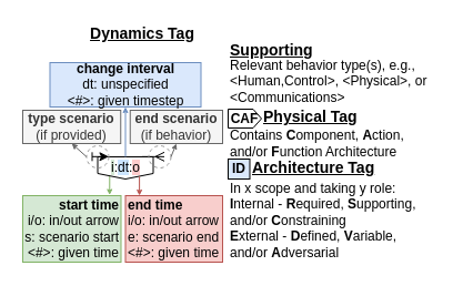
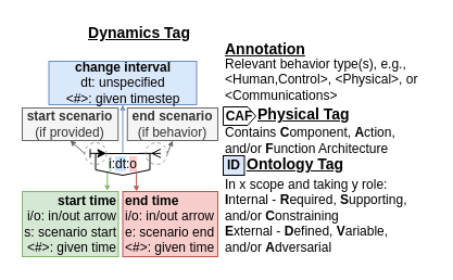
  <mxCell id="0" />
  <mxCell id="1" parent="0" />
  <mxCell id="2" style="edgeStyle=orthogonalEdgeStyle;rounded=0;orthogonalLoop=1;jettySize=auto;html=1;exitX=0.216;exitY=0.865;exitDx=0;exitDy=0;fillColor=#d5e8d4;strokeColor=#82b366;entryX=0.884;entryY=-0.009;entryDx=0;entryDy=0;entryPerimeter=0;exitPerimeter=0;endSize=3;" parent="1" source="3" target="4" edge="1"><mxGeometry relative="1" as="geometry"><Array as="points" /></mxGeometry></mxCell>
  <mxCell id="3" value="&lt;span style=&quot;background-color: rgb(213, 232, 212);&quot;&gt;i&lt;/span&gt;:&lt;span style=&quot;background-color: rgb(204, 229, 255);&quot;&gt;dt&lt;/span&gt;:&lt;span style=&quot;background-color: rgb(255, 204, 204);&quot;&gt;o&lt;/span&gt;" style="shape=offPageConnector;whiteSpace=wrap;html=1;size=0.25;" parent="1" vertex="1"><mxGeometry x="87.5" y="141" width="50" height="20" as="geometry" /></mxCell>
  <mxCell id="4" value="&lt;b&gt;start time&lt;br&gt;&lt;/b&gt;i/o: in/out arrow&lt;br&gt;s: scenario start&lt;br&gt;&amp;lt;#&amp;gt;: given time" style="rounded=0;whiteSpace=wrap;html=1;fillColor=#d5e8d4;strokeColor=#82b366;align=right;" parent="1" vertex="1"><mxGeometry x="20" y="176" width="88.5" height="60" as="geometry" /></mxCell>
  <mxCell id="5" value="&lt;b&gt;change interval&lt;br&gt;&lt;/b&gt;dt: unspecified&lt;br&gt;&amp;lt;#&amp;gt;: given timestep" style="rounded=0;whiteSpace=wrap;html=1;fillColor=#dae8fc;strokeColor=#6c8ebf;align=center;" parent="1" vertex="1"><mxGeometry x="44.5" y="56" width="136" height="40" as="geometry" /></mxCell>
  <mxCell id="6" style="edgeStyle=orthogonalEdgeStyle;rounded=0;orthogonalLoop=1;jettySize=auto;html=1;exitX=0.5;exitY=0;exitDx=0;exitDy=0;fillColor=#dae8fc;strokeColor=#6c8ebf;endSize=3;" parent="1" source="3" target="5" edge="1"><mxGeometry relative="1" as="geometry"><mxPoint x="169" y="156" as="sourcePoint" /><mxPoint x="166" y="191" as="targetPoint" /></mxGeometry></mxCell>
  <mxCell id="7" value="&lt;b&gt;end time&lt;br&gt;&lt;/b&gt;i/o: in/out arrow&lt;br&gt;e: scenario end&lt;br&gt;&amp;lt;#&amp;gt;: given time" style="rounded=0;whiteSpace=wrap;html=1;fillColor=#f8cecc;strokeColor=#b85450;align=left;" parent="1" vertex="1"><mxGeometry x="112.5" y="176" width="87.5" height="60" as="geometry" /></mxCell>
  <mxCell id="8" style="edgeStyle=orthogonalEdgeStyle;rounded=0;orthogonalLoop=1;jettySize=auto;html=1;exitX=0.752;exitY=0.876;exitDx=0;exitDy=0;fillColor=#f8cecc;strokeColor=#b85450;exitPerimeter=0;endSize=3;entryX=0.144;entryY=0;entryDx=0;entryDy=0;entryPerimeter=0;" parent="1" source="3" target="7" edge="1"><mxGeometry relative="1" as="geometry"><Array as="points" /><mxPoint x="124.5" y="166" as="targetPoint" /></mxGeometry></mxCell>
  <mxCell id="9" style="edgeStyle=orthogonalEdgeStyle;rounded=0;orthogonalLoop=1;jettySize=auto;html=1;exitX=0;exitY=0;exitDx=0;exitDy=0;entryX=1;entryY=0;entryDx=0;entryDy=0;endArrow=ERmany;endFill=0;" parent="1" edge="1"><mxGeometry relative="1" as="geometry"><mxPoint x="147.5" y="140.85" as="targetPoint" /><Array as="points" /><mxPoint x="127.5" y="140.85" as="sourcePoint" /></mxGeometry></mxCell>
  <mxCell id="10" style="edgeStyle=orthogonalEdgeStyle;rounded=0;orthogonalLoop=1;jettySize=auto;html=1;exitX=0;exitY=0;exitDx=0;exitDy=0;entryX=0.75;entryY=0;entryDx=0;entryDy=0;startArrow=baseDash;startFill=0;" parent="1" edge="1"><mxGeometry relative="1" as="geometry"><mxPoint x="97.5" y="140.82" as="targetPoint" /><Array as="points" /><mxPoint x="82.5" y="140.82" as="sourcePoint" /></mxGeometry></mxCell>
- <mxCell id="11" value="&lt;b&gt;type scenario&lt;br&gt;&lt;/b&gt;(if provided)" style="text;html=1;strokeColor=#666666;fillColor=#f5f5f5;align=center;verticalAlign=middle;whiteSpace=wrap;rounded=0;fontSize=12;fontFamily=Helvetica;fontColor=#333333;" parent="1" vertex="1"><mxGeometry x="20" y="99" width="88.25" height="30" as="geometry" /></mxCell>
+ <mxCell id="11" value="&lt;b&gt;start scenario&lt;br&gt;&lt;/b&gt;(if provided)" style="text;html=1;strokeColor=#666666;fillColor=#f5f5f5;align=center;verticalAlign=middle;whiteSpace=wrap;rounded=0;fontSize=12;fontFamily=Helvetica;fontColor=#333333;" parent="1" vertex="1"><mxGeometry x="20" y="99" width="88.25" height="30" as="geometry" /></mxCell>
  <mxCell id="12" value="" style="ellipse;whiteSpace=wrap;html=1;aspect=fixed;pointerEvents=0;align=center;verticalAlign=top;fontFamily=Helvetica;fontSize=12;fontColor=default;fillColor=none;gradientColor=none;strokeColor=#999999;dashed=1;" parent="1" vertex="1"><mxGeometry x="77.5" y="131" width="20" height="20" as="geometry" /></mxCell>
  <mxCell id="13" value="" style="endArrow=classic;html=1;rounded=0;fontFamily=Helvetica;fontSize=12;fontColor=default;entryX=0.5;entryY=1;entryDx=0;entryDy=0;fillColor=#f5f5f5;strokeColor=#666666;exitX=0;exitY=0.5;exitDx=0;exitDy=0;endSize=3;" parent="1" source="12" target="11" edge="1"><mxGeometry width="50" height="50" relative="1" as="geometry"><mxPoint x="54.5" y="146" as="sourcePoint" /><mxPoint x="67.5" y="166" as="targetPoint" /></mxGeometry></mxCell>
  <mxCell id="14" value="&lt;b&gt;end scenario&lt;br&gt;&lt;/b&gt;(if behavior)" style="text;html=1;strokeColor=#666666;fillColor=#f5f5f5;align=center;verticalAlign=middle;whiteSpace=wrap;rounded=0;fontSize=12;fontFamily=Helvetica;fontColor=#333333;" parent="1" vertex="1"><mxGeometry x="116.75" y="99" width="83.25" height="30" as="geometry" /></mxCell>
  <mxCell id="15" value="" style="ellipse;whiteSpace=wrap;html=1;aspect=fixed;pointerEvents=0;align=center;verticalAlign=top;fontFamily=Helvetica;fontSize=12;fontColor=default;fillColor=none;gradientColor=none;strokeColor=#999999;dashed=1;" parent="1" vertex="1"><mxGeometry x="133.5" y="131" width="20" height="20" as="geometry" /></mxCell>
  <mxCell id="16" value="" style="endArrow=classic;html=1;rounded=0;fontFamily=Helvetica;fontSize=12;fontColor=default;fillColor=#f5f5f5;strokeColor=#666666;entryX=0.5;entryY=1;entryDx=0;entryDy=0;exitX=1;exitY=0.5;exitDx=0;exitDy=0;endSize=3;" parent="1" source="15" target="14" edge="1"><mxGeometry width="50" height="50" relative="1" as="geometry"><mxPoint x="164.5" y="146" as="sourcePoint" /><mxPoint x="184.5" y="156" as="targetPoint" /></mxGeometry></mxCell>
  <mxCell id="17" value="&lt;b style=&quot;font-size: 14px;&quot;&gt;Dynamics Tag&lt;/b&gt;" style="text;html=1;strokeColor=none;fillColor=none;align=center;verticalAlign=middle;whiteSpace=wrap;rounded=0;fontSize=14;fontStyle=4" parent="1" vertex="1"><mxGeometry x="67.5" y="20" width="120" height="20" as="geometry" /></mxCell>
  <mxCell id="18" value="Contains &lt;b&gt;C&lt;/b&gt;omponent, &lt;b&gt;A&lt;/b&gt;ction, and/or &lt;b&gt;F&lt;/b&gt;unction Architecture" style="text;html=1;strokeColor=none;fillColor=none;align=left;verticalAlign=middle;whiteSpace=wrap;rounded=0;" parent="1" vertex="1"><mxGeometry x="205" y="114" width="190" height="30" as="geometry" /></mxCell>
  <mxCell id="19" value="&lt;b&gt;CAF&lt;/b&gt;" style="shape=offPageConnector;whiteSpace=wrap;html=1;direction=north;size=0.25;" parent="1" vertex="1"><mxGeometry x="205" y="98" width="30" height="17" as="geometry" /></mxCell>
- <mxCell id="20" value="&lt;b style=&quot;font-size: 14px;&quot;&gt;Architecture Tag&lt;/b&gt;" style="text;html=1;strokeColor=none;fillColor=none;align=left;verticalAlign=middle;whiteSpace=wrap;rounded=0;fontSize=14;fontStyle=4" parent="1" vertex="1"><mxGeometry x="225" y="141" width="148.5" height="20" as="geometry" /></mxCell>
+ <mxCell id="20" value="&lt;b style=&quot;font-size: 14px;&quot;&gt;Ontology Tag&lt;/b&gt;" style="text;html=1;strokeColor=none;fillColor=none;align=left;verticalAlign=middle;whiteSpace=wrap;rounded=0;fontSize=14;fontStyle=4" parent="1" vertex="1"><mxGeometry x="225" y="141" width="148.5" height="20" as="geometry" /></mxCell>
  <mxCell id="21" value="&lt;b style=&quot;font-size: 14px;&quot;&gt;Physical Tag&lt;/b&gt;" style="text;html=1;strokeColor=none;fillColor=none;align=left;verticalAlign=middle;whiteSpace=wrap;rounded=0;fontSize=14;fontStyle=4" parent="1" vertex="1"><mxGeometry x="235" y="95" width="137.5" height="20" as="geometry" /></mxCell>
  <mxCell id="22" value="ID" style="rounded=0;whiteSpace=wrap;html=1;fontStyle=1;fillColor=#dae8fc;" parent="1" vertex="1"><mxGeometry x="205" y="143" width="19.5" height="18" as="geometry" /></mxCell>
  <mxCell id="23" value="In x scope and taking y role:&amp;nbsp;&amp;nbsp;&lt;div&gt;&lt;b&gt;I&lt;/b&gt;nternal - &lt;b&gt;R&lt;/b&gt;equired,&amp;nbsp;&lt;b&gt;S&lt;/b&gt;upporting, and/or&amp;nbsp;&lt;b&gt;C&lt;/b&gt;onstraining&lt;br&gt;&lt;div&gt;&lt;b&gt;E&lt;/b&gt;xternal - &lt;b&gt;D&lt;/b&gt;efined, &lt;b&gt;V&lt;/b&gt;ariable, and/or&amp;nbsp;&lt;b&gt;A&lt;/b&gt;dversarial&lt;/div&gt;&lt;/div&gt;" style="text;html=1;align=left;verticalAlign=top;whiteSpace=wrap;rounded=0;horizontal=1;" parent="1" vertex="1"><mxGeometry x="205" y="156" width="190" height="78" as="geometry" /></mxCell>
- <mxCell id="24" value="&lt;b style=&quot;font-size: 14px;&quot;&gt;Supporting&lt;/b&gt;" style="text;html=1;strokeColor=none;fillColor=none;align=left;verticalAlign=middle;whiteSpace=wrap;rounded=0;fontSize=14;fontStyle=4" parent="1" vertex="1"><mxGeometry x="205" y="35" width="190" height="20" as="geometry" /></mxCell>
+ <mxCell id="24" value="&lt;b style=&quot;font-size: 14px;&quot;&gt;Annotation&lt;/b&gt;" style="text;html=1;strokeColor=none;fillColor=none;align=left;verticalAlign=middle;whiteSpace=wrap;rounded=0;fontSize=14;fontStyle=4" parent="1" vertex="1"><mxGeometry x="205" y="35" width="190" height="20" as="geometry" /></mxCell>
  <mxCell id="25" value="Relevant behavior type(s), e.g.,&amp;nbsp; &amp;lt;Human,Control&amp;gt;, &amp;lt;Physical&amp;gt;,&amp;nbsp;or &amp;lt;Communications&amp;gt;" style="text;html=1;align=left;verticalAlign=top;whiteSpace=wrap;rounded=0;horizontal=1;" parent="1" vertex="1"><mxGeometry x="205" y="45" width="180" height="51" as="geometry" /></mxCell>
